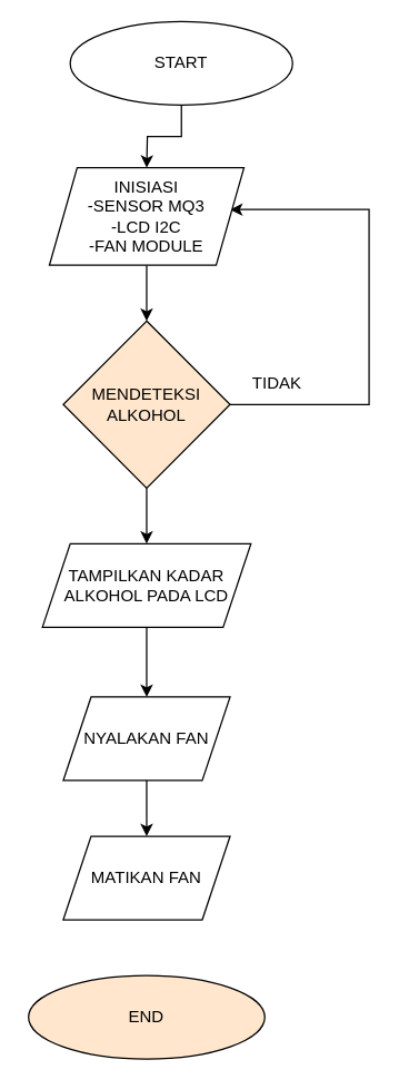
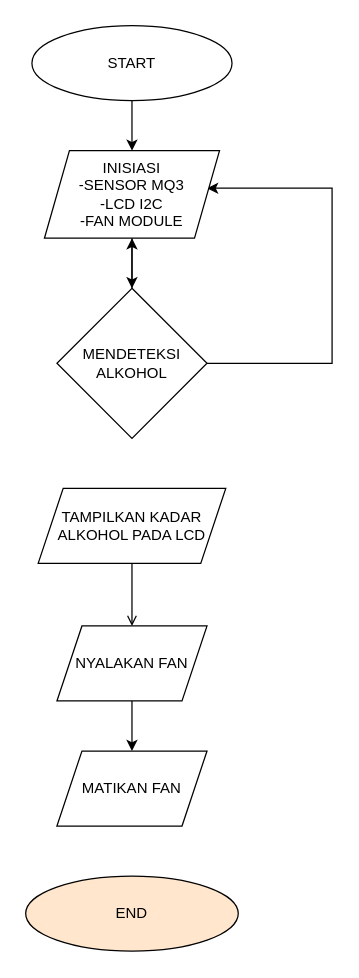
  <mxCell id="0" />
  <mxCell id="1" parent="0" />
  <mxCell id="2" value="" style="edgeStyle=orthogonalEdgeStyle;rounded=0;orthogonalLoop=1;jettySize=auto;html=1;" edge="1" parent="1" source="3"><mxGeometry relative="1" as="geometry"><mxPoint x="105" y="120" as="targetPoint" /></mxGeometry></mxCell>
- <mxCell id="3" value="START" style="ellipse;whiteSpace=wrap;html=1;" vertex="1" parent="1"><mxGeometry x="50" y="15" width="160" height="60" as="geometry" /></mxCell>
+ <mxCell id="3" value="START" style="ellipse;whiteSpace=wrap;html=1;" vertex="1" parent="1"><mxGeometry x="25" y="20" width="160" height="60" as="geometry" /></mxCell>
  <mxCell id="4" value="" style="edgeStyle=orthogonalEdgeStyle;rounded=0;orthogonalLoop=1;jettySize=auto;html=1;" edge="1" parent="1"><mxGeometry relative="1" as="geometry"><mxPoint x="105" y="180" as="sourcePoint" /><mxPoint x="105" y="230" as="targetPoint" /></mxGeometry></mxCell>
- <mxCell id="5" value="" style="edgeStyle=orthogonalEdgeStyle;rounded=0;orthogonalLoop=1;jettySize=auto;html=1;" edge="1" parent="1" source="6" target="11"><mxGeometry relative="1" as="geometry" /></mxCell>
- <mxCell id="6" value="MENDETEKSI ALKOHOL" style="rhombus;whiteSpace=wrap;html=1;fillColor=#ffe6cc;" vertex="1" parent="1"><mxGeometry x="45" y="230" width="120" height="120" as="geometry" /></mxCell>
+ <mxCell id="5" value="" style="edgeStyle=orthogonalEdgeStyle;rounded=0;orthogonalLoop=1;jettySize=auto;html=1;" edge="1" parent="1" source="6" target="9"><mxGeometry relative="1" as="geometry" /></mxCell>
+ <mxCell id="6" value="MENDETEKSI ALKOHOL" style="rhombus;whiteSpace=wrap;html=1;" vertex="1" parent="1"><mxGeometry x="45" y="230" width="120" height="120" as="geometry" /></mxCell>
  <mxCell id="7" value="" style="endArrow=classic;html=1;rounded=0;exitX=1;exitY=0.5;exitDx=0;exitDy=0;entryX=1;entryY=0.5;entryDx=0;entryDy=0;" edge="1" parent="1" source="6"><mxGeometry width="50" height="50" relative="1" as="geometry"><mxPoint x="175" y="190" as="sourcePoint" /><mxPoint x="165" y="150" as="targetPoint" /><Array as="points"><mxPoint x="265" y="290" /><mxPoint x="265" y="150" /></Array></mxGeometry></mxCell>
- <mxCell id="8" value="TIDAK" style="text;html=1;strokeColor=none;fillColor=none;align=center;verticalAlign=middle;whiteSpace=wrap;rounded=0;" vertex="1" parent="1"><mxGeometry x="169" y="260" width="60" height="30" as="geometry" /></mxCell>
  <mxCell id="9" value="INISIASI&lt;br style=&quot;border-color: var(--border-color);&quot;&gt;-SENSOR MQ3&lt;br style=&quot;border-color: var(--border-color);&quot;&gt;-LCD I2C&lt;br style=&quot;border-color: var(--border-color);&quot;&gt;-FAN MODULE" style="shape=parallelogram;perimeter=parallelogramPerimeter;whiteSpace=wrap;html=1;fixedSize=1;" vertex="1" parent="1"><mxGeometry x="35" y="120" width="140" height="70" as="geometry" /></mxCell>
- <mxCell id="10" value="" style="edgeStyle=orthogonalEdgeStyle;rounded=0;orthogonalLoop=1;jettySize=auto;html=1;" edge="1" parent="1" source="11" target="13"><mxGeometry relative="1" as="geometry" /></mxCell>
+ <mxCell id="10" value="" style="edgeStyle=orthogonalEdgeStyle;rounded=0;orthogonalLoop=1;jettySize=auto;html=1;endArrow=open;" edge="1" parent="1" source="11" target="13"><mxGeometry relative="1" as="geometry" /></mxCell>
  <mxCell id="11" value="TAMPILKAN KADAR ALKOHOL PADA LCD" style="shape=parallelogram;perimeter=parallelogramPerimeter;whiteSpace=wrap;html=1;fixedSize=1;" vertex="1" parent="1"><mxGeometry x="30" y="390" width="150" height="60" as="geometry" /></mxCell>
  <mxCell id="12" value="" style="edgeStyle=orthogonalEdgeStyle;rounded=0;orthogonalLoop=1;jettySize=auto;html=1;" edge="1" parent="1" source="13" target="14"><mxGeometry relative="1" as="geometry" /></mxCell>
  <mxCell id="13" value="NYALAKAN FAN" style="shape=parallelogram;perimeter=parallelogramPerimeter;whiteSpace=wrap;html=1;fixedSize=1;" vertex="1" parent="1"><mxGeometry x="45" y="500" width="120" height="60" as="geometry" /></mxCell>
  <mxCell id="14" value="MATIKAN FAN" style="shape=parallelogram;perimeter=parallelogramPerimeter;whiteSpace=wrap;html=1;fixedSize=1;" vertex="1" parent="1"><mxGeometry x="45" y="600" width="120" height="60" as="geometry" /></mxCell>
  <mxCell id="15" value="END" style="ellipse;whiteSpace=wrap;html=1;fillColor=#ffe6cc;" vertex="1" parent="1"><mxGeometry x="20" y="700" width="170" height="60" as="geometry" /></mxCell>
